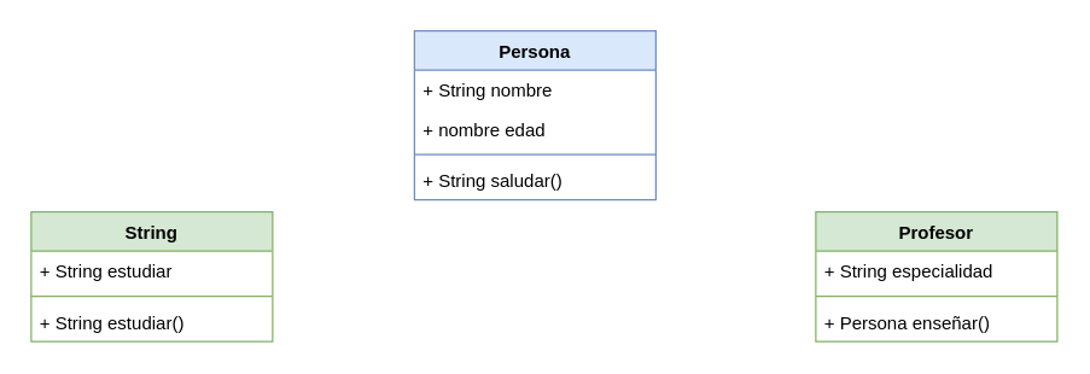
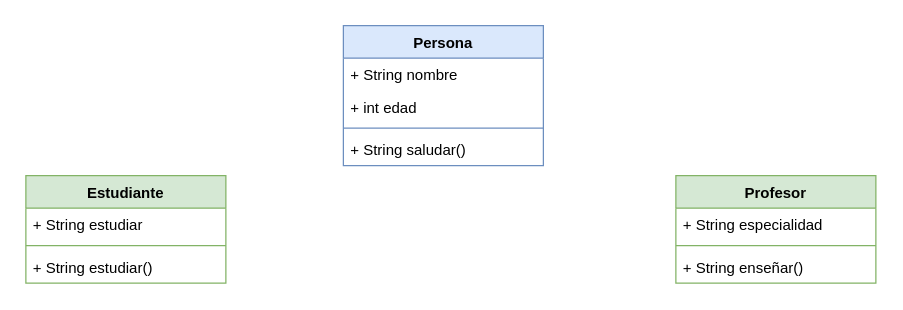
  <mxCell id="0" />
  <mxCell id="1" parent="0" />
  <mxCell id="2" value="Persona" style="swimlane;fontStyle=1;align=center;verticalAlign=top;childLayout=stackLayout;horizontal=1;startSize=26;horizontalStack=0;resizeParent=1;resizeParentMax=0;resizeLast=0;collapsible=1;marginBottom=0;whiteSpace=wrap;html=1;fillColor=#dae8fc;strokeColor=#6c8ebf;" parent="1" vertex="1"><mxGeometry x="274" y="20" width="160" height="112" as="geometry" /></mxCell>
  <mxCell id="3" value="&lt;div&gt;+ String nombre&lt;/div&gt;&lt;div&gt;&lt;br&gt;&lt;/div&gt;" style="text;strokeColor=none;fillColor=none;align=left;verticalAlign=top;spacingLeft=4;spacingRight=4;overflow=hidden;rotatable=0;points=[[0,0.5],[1,0.5]];portConstraint=eastwest;whiteSpace=wrap;html=1;" parent="2" vertex="1"><mxGeometry y="26" width="160" height="26" as="geometry" /></mxCell>
- <mxCell id="4" value="&lt;div&gt;+ nombre edad&lt;br&gt;&lt;/div&gt;&lt;div&gt;&lt;br&gt;&lt;/div&gt;" style="text;strokeColor=none;fillColor=none;align=left;verticalAlign=top;spacingLeft=4;spacingRight=4;overflow=hidden;rotatable=0;points=[[0,0.5],[1,0.5]];portConstraint=eastwest;whiteSpace=wrap;html=1;" parent="2" vertex="1"><mxGeometry y="52" width="160" height="26" as="geometry" /></mxCell>
+ <mxCell id="4" value="&lt;div&gt;+ int edad&lt;br&gt;&lt;/div&gt;&lt;div&gt;&lt;br&gt;&lt;/div&gt;" style="text;strokeColor=none;fillColor=none;align=left;verticalAlign=top;spacingLeft=4;spacingRight=4;overflow=hidden;rotatable=0;points=[[0,0.5],[1,0.5]];portConstraint=eastwest;whiteSpace=wrap;html=1;" parent="2" vertex="1"><mxGeometry y="52" width="160" height="26" as="geometry" /></mxCell>
  <mxCell id="5" value="" style="line;strokeWidth=1;fillColor=none;align=left;verticalAlign=middle;spacingTop=-1;spacingLeft=3;spacingRight=3;rotatable=0;labelPosition=right;points=[];portConstraint=eastwest;strokeColor=inherit;" parent="2" vertex="1"><mxGeometry y="78" width="160" height="8" as="geometry" /></mxCell>
  <mxCell id="6" value="+ String saludar()" style="text;strokeColor=none;fillColor=none;align=left;verticalAlign=top;spacingLeft=4;spacingRight=4;overflow=hidden;rotatable=0;points=[[0,0.5],[1,0.5]];portConstraint=eastwest;whiteSpace=wrap;html=1;" parent="2" vertex="1"><mxGeometry y="86" width="160" height="26" as="geometry" /></mxCell>
  <mxCell id="7" value="Profesor" style="swimlane;fontStyle=1;align=center;verticalAlign=top;childLayout=stackLayout;horizontal=1;startSize=26;horizontalStack=0;resizeParent=1;resizeParentMax=0;resizeLast=0;collapsible=1;marginBottom=0;whiteSpace=wrap;html=1;fillColor=#d5e8d4;strokeColor=#82b366;" parent="1" vertex="1"><mxGeometry x="540" y="140" width="160" height="86" as="geometry" /></mxCell>
  <mxCell id="8" value="+ String especialidad" style="text;strokeColor=none;fillColor=none;align=left;verticalAlign=top;spacingLeft=4;spacingRight=4;overflow=hidden;rotatable=0;points=[[0,0.5],[1,0.5]];portConstraint=eastwest;whiteSpace=wrap;html=1;" parent="7" vertex="1"><mxGeometry y="26" width="160" height="26" as="geometry" /></mxCell>
  <mxCell id="9" value="" style="line;strokeWidth=1;fillColor=none;align=left;verticalAlign=middle;spacingTop=-1;spacingLeft=3;spacingRight=3;rotatable=0;labelPosition=right;points=[];portConstraint=eastwest;strokeColor=inherit;" parent="7" vertex="1"><mxGeometry y="52" width="160" height="8" as="geometry" /></mxCell>
- <mxCell id="10" value="+ Persona enseñar()" style="text;strokeColor=none;fillColor=none;align=left;verticalAlign=top;spacingLeft=4;spacingRight=4;overflow=hidden;rotatable=0;points=[[0,0.5],[1,0.5]];portConstraint=eastwest;whiteSpace=wrap;html=1;" parent="7" vertex="1"><mxGeometry y="60" width="160" height="26" as="geometry" /></mxCell>
- <mxCell id="11" value="String" style="swimlane;fontStyle=1;align=center;verticalAlign=top;childLayout=stackLayout;horizontal=1;startSize=26;horizontalStack=0;resizeParent=1;resizeParentMax=0;resizeLast=0;collapsible=1;marginBottom=0;whiteSpace=wrap;html=1;fillColor=#d5e8d4;strokeColor=#82b366;" parent="1" vertex="1"><mxGeometry x="20" y="140" width="160" height="86" as="geometry" /></mxCell>
+ <mxCell id="10" value="+ String enseñar()" style="text;strokeColor=none;fillColor=none;align=left;verticalAlign=top;spacingLeft=4;spacingRight=4;overflow=hidden;rotatable=0;points=[[0,0.5],[1,0.5]];portConstraint=eastwest;whiteSpace=wrap;html=1;" parent="7" vertex="1"><mxGeometry y="60" width="160" height="26" as="geometry" /></mxCell>
+ <mxCell id="11" value="Estudiante" style="swimlane;fontStyle=1;align=center;verticalAlign=top;childLayout=stackLayout;horizontal=1;startSize=26;horizontalStack=0;resizeParent=1;resizeParentMax=0;resizeLast=0;collapsible=1;marginBottom=0;whiteSpace=wrap;html=1;fillColor=#d5e8d4;strokeColor=#82b366;" parent="1" vertex="1"><mxGeometry x="20" y="140" width="160" height="86" as="geometry" /></mxCell>
  <mxCell id="12" value="+ String estudiar" style="text;strokeColor=none;fillColor=none;align=left;verticalAlign=top;spacingLeft=4;spacingRight=4;overflow=hidden;rotatable=0;points=[[0,0.5],[1,0.5]];portConstraint=eastwest;whiteSpace=wrap;html=1;" parent="11" vertex="1"><mxGeometry y="26" width="160" height="26" as="geometry" /></mxCell>
  <mxCell id="13" value="" style="line;strokeWidth=1;fillColor=none;align=left;verticalAlign=middle;spacingTop=-1;spacingLeft=3;spacingRight=3;rotatable=0;labelPosition=right;points=[];portConstraint=eastwest;strokeColor=inherit;" parent="11" vertex="1"><mxGeometry y="52" width="160" height="8" as="geometry" /></mxCell>
  <mxCell id="14" value="+ String estudiar()" style="text;strokeColor=none;fillColor=none;align=left;verticalAlign=top;spacingLeft=4;spacingRight=4;overflow=hidden;rotatable=0;points=[[0,0.5],[1,0.5]];portConstraint=eastwest;whiteSpace=wrap;html=1;" parent="11" vertex="1"><mxGeometry y="60" width="160" height="26" as="geometry" /></mxCell>
